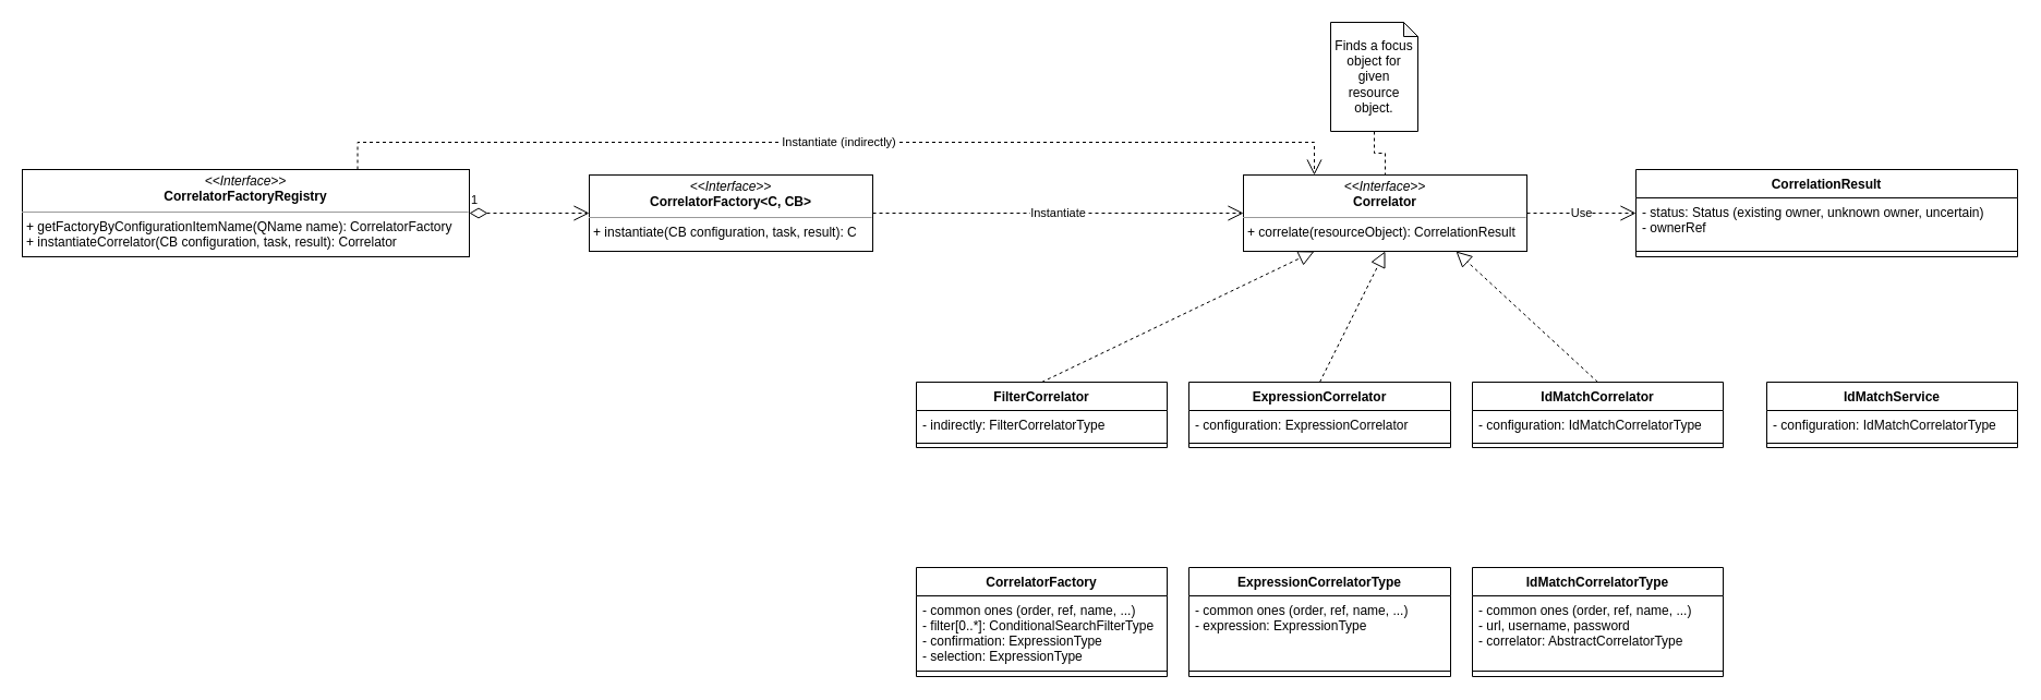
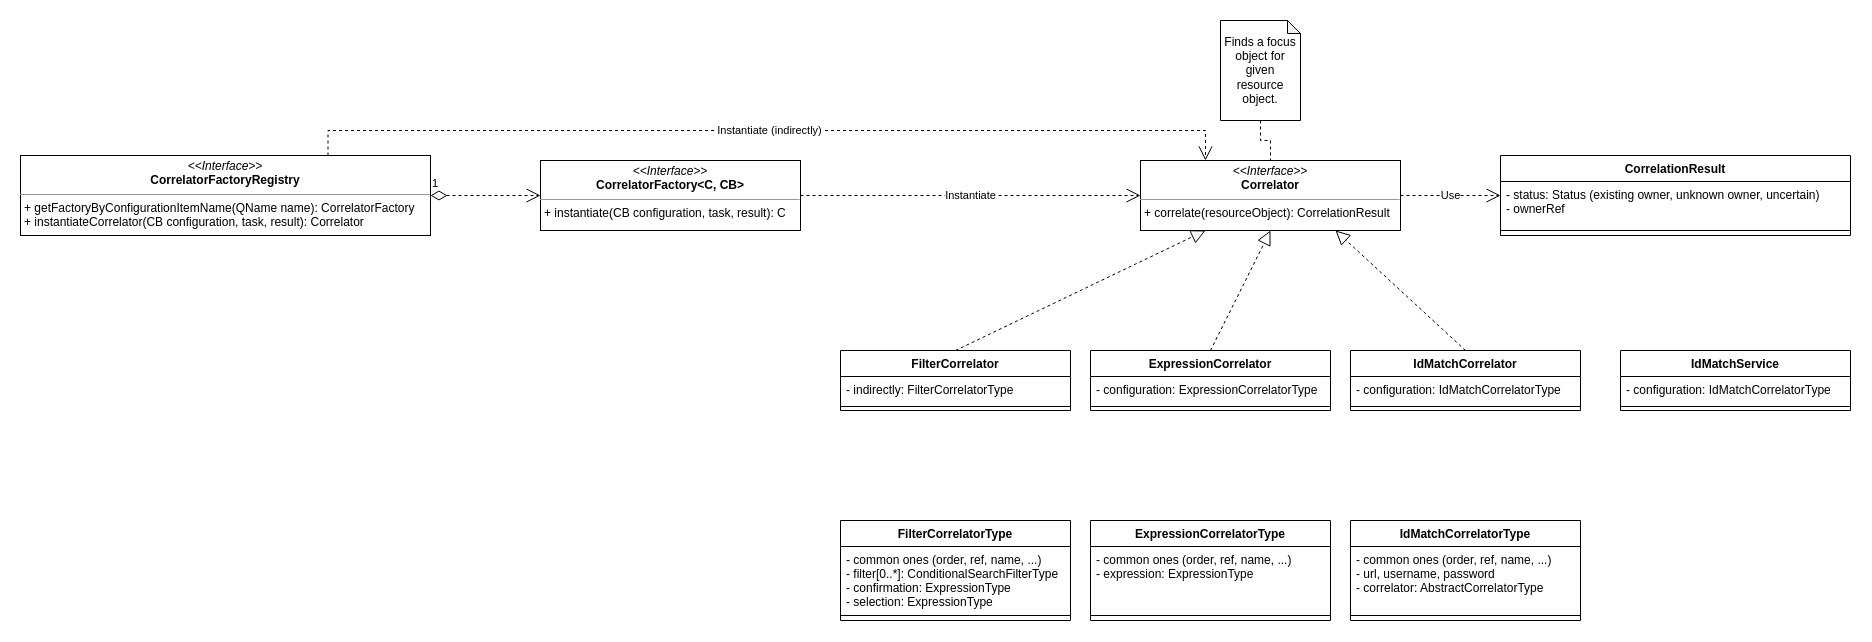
  <mxCell id="0" />
  <mxCell id="1" parent="0" />
  <mxCell id="2" value="&lt;p style=&quot;margin: 0px ; margin-top: 4px ; text-align: center&quot;&gt;&lt;i&gt;&amp;lt;&amp;lt;Interface&amp;gt;&amp;gt;&lt;/i&gt;&lt;br&gt;&lt;b&gt;Correlator&lt;/b&gt;&lt;/p&gt;&lt;hr size=&quot;1&quot;&gt;&lt;p style=&quot;margin: 0px ; margin-left: 4px&quot;&gt;&lt;/p&gt;&lt;p style=&quot;margin: 0px ; margin-left: 4px&quot;&gt;+ correlate(resourceObject): CorrelationResult&lt;br&gt;&lt;/p&gt;" style="verticalAlign=top;align=left;overflow=fill;fontSize=12;fontFamily=Helvetica;html=1;" parent="1" vertex="1"><mxGeometry x="1140" y="160" width="260" height="70" as="geometry" /></mxCell>
  <mxCell id="3" style="edgeStyle=orthogonalEdgeStyle;rounded=0;orthogonalLoop=1;jettySize=auto;html=1;entryX=0.5;entryY=0;entryDx=0;entryDy=0;endArrow=none;endFill=0;dashed=1;" parent="1" source="4" target="2" edge="1"><mxGeometry relative="1" as="geometry" /></mxCell>
  <mxCell id="4" value="Finds a focus object for given resource object." style="shape=note;whiteSpace=wrap;html=1;backgroundOutline=1;darkOpacity=0.05;size=13;" parent="1" vertex="1"><mxGeometry x="1220" y="20" width="80" height="100" as="geometry" /></mxCell>
  <mxCell id="5" value="CorrelationResult" style="swimlane;fontStyle=1;align=center;verticalAlign=top;childLayout=stackLayout;horizontal=1;startSize=26;horizontalStack=0;resizeParent=1;resizeParentMax=0;resizeLast=0;collapsible=1;marginBottom=0;" parent="1" vertex="1"><mxGeometry x="1500" y="155" width="350" height="80" as="geometry" /></mxCell>
  <mxCell id="6" value="- status: Status (existing owner, unknown owner, uncertain)&#10;- ownerRef" style="text;strokeColor=none;fillColor=none;align=left;verticalAlign=top;spacingLeft=4;spacingRight=4;overflow=hidden;rotatable=0;points=[[0,0.5],[1,0.5]];portConstraint=eastwest;" parent="5" vertex="1"><mxGeometry y="26" width="350" height="44" as="geometry" /></mxCell>
  <mxCell id="7" value="" style="line;strokeWidth=1;fillColor=none;align=left;verticalAlign=middle;spacingTop=-1;spacingLeft=3;spacingRight=3;rotatable=0;labelPosition=right;points=[];portConstraint=eastwest;" parent="5" vertex="1"><mxGeometry y="70" width="350" height="10" as="geometry" /></mxCell>
  <mxCell id="8" value="IdMatchCorrelator" style="swimlane;fontStyle=1;align=center;verticalAlign=top;childLayout=stackLayout;horizontal=1;startSize=26;horizontalStack=0;resizeParent=1;resizeParentMax=0;resizeLast=0;collapsible=1;marginBottom=0;" parent="1" vertex="1"><mxGeometry x="1350" y="350" width="230" height="60" as="geometry"><mxRectangle x="330" y="480" width="140" height="26" as="alternateBounds" /></mxGeometry></mxCell>
  <mxCell id="9" value="- configuration: IdMatchCorrelatorType" style="text;strokeColor=none;fillColor=none;align=left;verticalAlign=top;spacingLeft=4;spacingRight=4;overflow=hidden;rotatable=0;points=[[0,0.5],[1,0.5]];portConstraint=eastwest;" parent="8" vertex="1"><mxGeometry y="26" width="230" height="26" as="geometry" /></mxCell>
  <mxCell id="10" value="" style="line;strokeWidth=1;fillColor=none;align=left;verticalAlign=middle;spacingTop=-1;spacingLeft=3;spacingRight=3;rotatable=0;labelPosition=right;points=[];portConstraint=eastwest;" parent="8" vertex="1"><mxGeometry y="52" width="230" height="8" as="geometry" /></mxCell>
  <mxCell id="11" value="" style="endArrow=block;dashed=1;endFill=0;endSize=12;html=1;rounded=0;entryX=0.75;entryY=1;entryDx=0;entryDy=0;exitX=0.5;exitY=0;exitDx=0;exitDy=0;" parent="1" source="8" target="2" edge="1"><mxGeometry width="160" relative="1" as="geometry"><mxPoint x="1440" y="480" as="sourcePoint" /><mxPoint x="1600" y="480" as="targetPoint" /></mxGeometry></mxCell>
  <mxCell id="12" value="FilterCorrelator" style="swimlane;fontStyle=1;align=center;verticalAlign=top;childLayout=stackLayout;horizontal=1;startSize=26;horizontalStack=0;resizeParent=1;resizeParentMax=0;resizeLast=0;collapsible=1;marginBottom=0;" parent="1" vertex="1"><mxGeometry x="840" y="350" width="230" height="60" as="geometry"><mxRectangle x="330" y="480" width="140" height="26" as="alternateBounds" /></mxGeometry></mxCell>
  <mxCell id="13" value="- indirectly: FilterCorrelatorType" style="text;strokeColor=none;fillColor=none;align=left;verticalAlign=top;spacingLeft=4;spacingRight=4;overflow=hidden;rotatable=0;points=[[0,0.5],[1,0.5]];portConstraint=eastwest;" parent="12" vertex="1"><mxGeometry y="26" width="230" height="26" as="geometry" /></mxCell>
  <mxCell id="14" value="" style="line;strokeWidth=1;fillColor=none;align=left;verticalAlign=middle;spacingTop=-1;spacingLeft=3;spacingRight=3;rotatable=0;labelPosition=right;points=[];portConstraint=eastwest;" parent="12" vertex="1"><mxGeometry y="52" width="230" height="8" as="geometry" /></mxCell>
  <mxCell id="15" value="ExpressionCorrelator" style="swimlane;fontStyle=1;align=center;verticalAlign=top;childLayout=stackLayout;horizontal=1;startSize=26;horizontalStack=0;resizeParent=1;resizeParentMax=0;resizeLast=0;collapsible=1;marginBottom=0;" parent="1" vertex="1"><mxGeometry x="1090" y="350" width="240" height="60" as="geometry"><mxRectangle x="330" y="480" width="140" height="26" as="alternateBounds" /></mxGeometry></mxCell>
- <mxCell id="16" value="- configuration: ExpressionCorrelator" style="text;strokeColor=none;fillColor=none;align=left;verticalAlign=top;spacingLeft=4;spacingRight=4;overflow=hidden;rotatable=0;points=[[0,0.5],[1,0.5]];portConstraint=eastwest;" parent="15" vertex="1"><mxGeometry y="26" width="240" height="26" as="geometry" /></mxCell>
+ <mxCell id="16" value="- configuration: ExpressionCorrelatorType" style="text;strokeColor=none;fillColor=none;align=left;verticalAlign=top;spacingLeft=4;spacingRight=4;overflow=hidden;rotatable=0;points=[[0,0.5],[1,0.5]];portConstraint=eastwest;" parent="15" vertex="1"><mxGeometry y="26" width="240" height="26" as="geometry" /></mxCell>
  <mxCell id="17" value="" style="line;strokeWidth=1;fillColor=none;align=left;verticalAlign=middle;spacingTop=-1;spacingLeft=3;spacingRight=3;rotatable=0;labelPosition=right;points=[];portConstraint=eastwest;" parent="15" vertex="1"><mxGeometry y="52" width="240" height="8" as="geometry" /></mxCell>
  <mxCell id="18" value="" style="endArrow=block;dashed=1;endFill=0;endSize=12;html=1;rounded=0;entryX=0.5;entryY=1;entryDx=0;entryDy=0;exitX=0.5;exitY=0;exitDx=0;exitDy=0;" parent="1" source="15" target="2" edge="1"><mxGeometry width="160" relative="1" as="geometry"><mxPoint x="1475" y="360" as="sourcePoint" /><mxPoint x="1345" y="240" as="targetPoint" /></mxGeometry></mxCell>
  <mxCell id="19" value="" style="endArrow=block;dashed=1;endFill=0;endSize=12;html=1;rounded=0;entryX=0.25;entryY=1;entryDx=0;entryDy=0;exitX=0.5;exitY=0;exitDx=0;exitDy=0;" parent="1" source="12" target="2" edge="1"><mxGeometry width="160" relative="1" as="geometry"><mxPoint x="1220" y="360" as="sourcePoint" /><mxPoint x="1280" y="240" as="targetPoint" /></mxGeometry></mxCell>
- <mxCell id="20" value="CorrelatorFactory" style="swimlane;fontStyle=1;align=center;verticalAlign=top;childLayout=stackLayout;horizontal=1;startSize=26;horizontalStack=0;resizeParent=1;resizeParentMax=0;resizeLast=0;collapsible=1;marginBottom=0;" parent="1" vertex="1"><mxGeometry x="840" y="520" width="230" height="100" as="geometry" /></mxCell>
+ <mxCell id="20" value="FilterCorrelatorType" style="swimlane;fontStyle=1;align=center;verticalAlign=top;childLayout=stackLayout;horizontal=1;startSize=26;horizontalStack=0;resizeParent=1;resizeParentMax=0;resizeLast=0;collapsible=1;marginBottom=0;" parent="1" vertex="1"><mxGeometry x="840" y="520" width="230" height="100" as="geometry" /></mxCell>
  <mxCell id="21" value="- common ones (order, ref, name, ...)&#10;- filter[0..*]: ConditionalSearchFilterType&#10;- confirmation: ExpressionType&#10;- selection: ExpressionType" style="text;strokeColor=none;fillColor=none;align=left;verticalAlign=top;spacingLeft=4;spacingRight=4;overflow=hidden;rotatable=0;points=[[0,0.5],[1,0.5]];portConstraint=eastwest;" parent="20" vertex="1"><mxGeometry y="26" width="230" height="64" as="geometry" /></mxCell>
  <mxCell id="22" value="" style="line;strokeWidth=1;fillColor=none;align=left;verticalAlign=middle;spacingTop=-1;spacingLeft=3;spacingRight=3;rotatable=0;labelPosition=right;points=[];portConstraint=eastwest;" parent="20" vertex="1"><mxGeometry y="90" width="230" height="10" as="geometry" /></mxCell>
  <mxCell id="23" value="ExpressionCorrelatorType" style="swimlane;fontStyle=1;align=center;verticalAlign=top;childLayout=stackLayout;horizontal=1;startSize=26;horizontalStack=0;resizeParent=1;resizeParentMax=0;resizeLast=0;collapsible=1;marginBottom=0;" parent="1" vertex="1"><mxGeometry x="1090" y="520" width="240" height="100" as="geometry" /></mxCell>
  <mxCell id="24" value="- common ones (order, ref, name, ...)&#10;- expression: ExpressionType" style="text;strokeColor=none;fillColor=none;align=left;verticalAlign=top;spacingLeft=4;spacingRight=4;overflow=hidden;rotatable=0;points=[[0,0.5],[1,0.5]];portConstraint=eastwest;" parent="23" vertex="1"><mxGeometry y="26" width="240" height="64" as="geometry" /></mxCell>
  <mxCell id="25" value="" style="line;strokeWidth=1;fillColor=none;align=left;verticalAlign=middle;spacingTop=-1;spacingLeft=3;spacingRight=3;rotatable=0;labelPosition=right;points=[];portConstraint=eastwest;" parent="23" vertex="1"><mxGeometry y="90" width="240" height="10" as="geometry" /></mxCell>
  <mxCell id="26" value="Use" style="endArrow=open;endSize=12;dashed=1;html=1;rounded=0;exitX=1;exitY=0.5;exitDx=0;exitDy=0;" parent="1" source="2" target="5" edge="1"><mxGeometry width="160" relative="1" as="geometry"><mxPoint x="1660" y="325" as="sourcePoint" /><mxPoint x="1660" y="435" as="targetPoint" /></mxGeometry></mxCell>
  <mxCell id="27" value="IdMatchCorrelatorType" style="swimlane;fontStyle=1;align=center;verticalAlign=top;childLayout=stackLayout;horizontal=1;startSize=26;horizontalStack=0;resizeParent=1;resizeParentMax=0;resizeLast=0;collapsible=1;marginBottom=0;" parent="1" vertex="1"><mxGeometry x="1350" y="520" width="230" height="100" as="geometry" /></mxCell>
  <mxCell id="28" value="- common ones (order, ref, name, ...)&#10;- url, username, password&#10;- correlator: AbstractCorrelatorType" style="text;strokeColor=none;fillColor=none;align=left;verticalAlign=top;spacingLeft=4;spacingRight=4;overflow=hidden;rotatable=0;points=[[0,0.5],[1,0.5]];portConstraint=eastwest;" parent="27" vertex="1"><mxGeometry y="26" width="230" height="64" as="geometry" /></mxCell>
  <mxCell id="29" value="" style="line;strokeWidth=1;fillColor=none;align=left;verticalAlign=middle;spacingTop=-1;spacingLeft=3;spacingRight=3;rotatable=0;labelPosition=right;points=[];portConstraint=eastwest;" parent="27" vertex="1"><mxGeometry y="90" width="230" height="10" as="geometry" /></mxCell>
  <mxCell id="30" value="&lt;p style=&quot;margin: 0px ; margin-top: 4px ; text-align: center&quot;&gt;&lt;i&gt;&amp;lt;&amp;lt;Interface&amp;gt;&amp;gt;&lt;/i&gt;&lt;br&gt;&lt;b&gt;CorrelatorFactory&amp;lt;C, CB&amp;gt;&lt;/b&gt;&lt;/p&gt;&lt;hr size=&quot;1&quot;&gt;&lt;p style=&quot;margin: 0px ; margin-left: 4px&quot;&gt;&lt;/p&gt;&lt;p style=&quot;margin: 0px ; margin-left: 4px&quot;&gt;+ instantiate(CB configuration, task, result): C&lt;br&gt;&lt;/p&gt;" style="verticalAlign=top;align=left;overflow=fill;fontSize=12;fontFamily=Helvetica;html=1;" parent="1" vertex="1"><mxGeometry x="540" y="160" width="260" height="70" as="geometry" /></mxCell>
  <mxCell id="31" value="Instantiate" style="endArrow=open;endSize=12;dashed=1;html=1;rounded=0;entryX=0;entryY=0.5;entryDx=0;entryDy=0;exitX=1;exitY=0.5;exitDx=0;exitDy=0;" parent="1" source="30" target="2" edge="1"><mxGeometry width="160" relative="1" as="geometry"><mxPoint x="690" y="480" as="sourcePoint" /><mxPoint x="850" y="480" as="targetPoint" /></mxGeometry></mxCell>
  <mxCell id="32" value="&lt;p style=&quot;margin: 0px ; margin-top: 4px ; text-align: center&quot;&gt;&lt;i&gt;&amp;lt;&amp;lt;Interface&amp;gt;&amp;gt;&lt;/i&gt;&lt;br&gt;&lt;b&gt;CorrelatorFactoryRegistry&lt;/b&gt;&lt;/p&gt;&lt;hr size=&quot;1&quot;&gt;&lt;p style=&quot;margin: 0px ; margin-left: 4px&quot;&gt;&lt;/p&gt;&lt;p style=&quot;margin: 0px ; margin-left: 4px&quot;&gt;+ getFactoryByConfigurationItemName(QName name): CorrelatorFactory&lt;/p&gt;&lt;p style=&quot;margin: 0px ; margin-left: 4px&quot;&gt;+ instantiateCorrelator(CB configuration, task, result): Correlator&lt;br&gt;&lt;/p&gt;" style="verticalAlign=top;align=left;overflow=fill;fontSize=12;fontFamily=Helvetica;html=1;" parent="1" vertex="1"><mxGeometry x="20" y="155" width="410" height="80" as="geometry" /></mxCell>
  <mxCell id="33" value="1" style="endArrow=open;html=1;endSize=12;startArrow=diamondThin;startSize=14;startFill=0;edgeStyle=orthogonalEdgeStyle;align=left;verticalAlign=bottom;rounded=0;dashed=1;entryX=0;entryY=0.5;entryDx=0;entryDy=0;exitX=1;exitY=0.5;exitDx=0;exitDy=0;" parent="1" source="32" target="30" edge="1"><mxGeometry x="-1" y="3" relative="1" as="geometry"><mxPoint x="330" y="580" as="sourcePoint" /><mxPoint x="490" y="580" as="targetPoint" /></mxGeometry></mxCell>
  <mxCell id="34" value="Instantiate (indirectly)" style="endArrow=open;endSize=12;dashed=1;html=1;rounded=0;entryX=0.25;entryY=0;entryDx=0;entryDy=0;exitX=0.75;exitY=0;exitDx=0;exitDy=0;edgeStyle=orthogonalEdgeStyle;" parent="1" source="32" target="2" edge="1"><mxGeometry width="160" relative="1" as="geometry"><mxPoint x="810" y="205" as="sourcePoint" /><mxPoint x="1150" y="205" as="targetPoint" /><Array as="points"><mxPoint x="328" y="130" /><mxPoint x="1205" y="130" /></Array></mxGeometry></mxCell>
  <mxCell id="35" value="IdMatchService" style="swimlane;fontStyle=1;align=center;verticalAlign=top;childLayout=stackLayout;horizontal=1;startSize=26;horizontalStack=0;resizeParent=1;resizeParentMax=0;resizeLast=0;collapsible=1;marginBottom=0;" vertex="1" parent="1"><mxGeometry x="1620" y="350" width="230" height="60" as="geometry"><mxRectangle x="330" y="480" width="140" height="26" as="alternateBounds" /></mxGeometry></mxCell>
  <mxCell id="36" value="- configuration: IdMatchCorrelatorType" style="text;strokeColor=none;fillColor=none;align=left;verticalAlign=top;spacingLeft=4;spacingRight=4;overflow=hidden;rotatable=0;points=[[0,0.5],[1,0.5]];portConstraint=eastwest;" vertex="1" parent="35"><mxGeometry y="26" width="230" height="26" as="geometry" /></mxCell>
  <mxCell id="37" value="" style="line;strokeWidth=1;fillColor=none;align=left;verticalAlign=middle;spacingTop=-1;spacingLeft=3;spacingRight=3;rotatable=0;labelPosition=right;points=[];portConstraint=eastwest;" vertex="1" parent="35"><mxGeometry y="52" width="230" height="8" as="geometry" /></mxCell>
